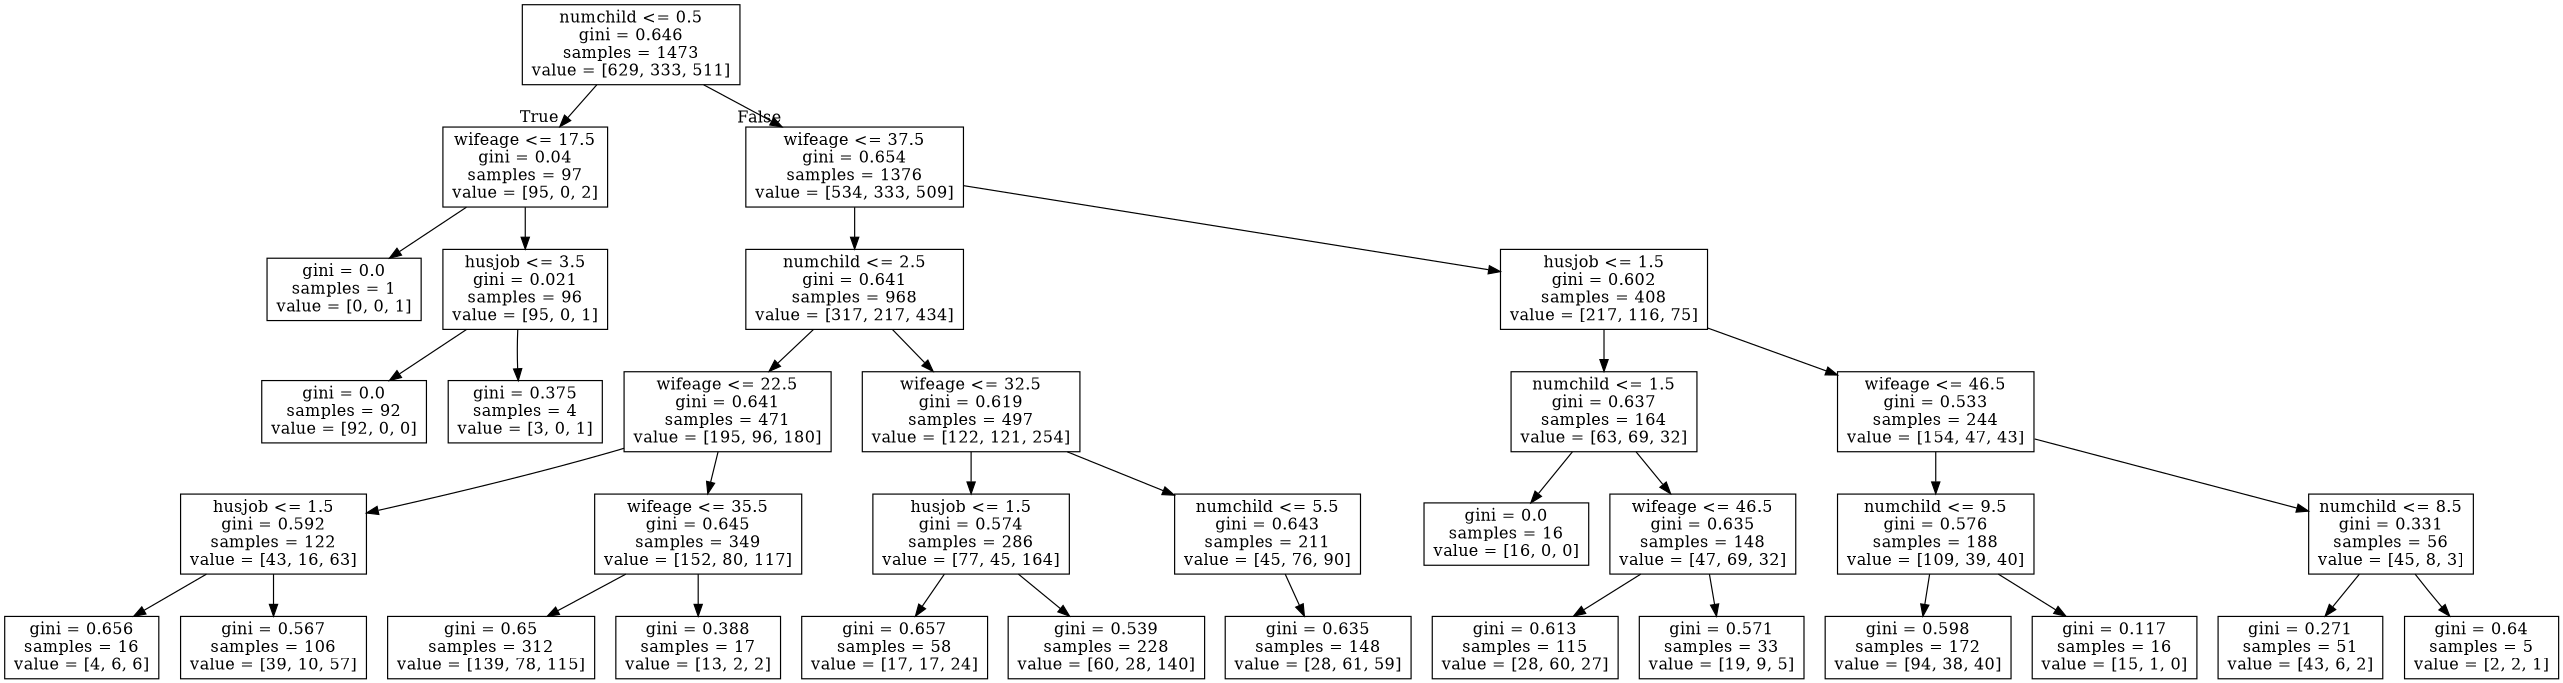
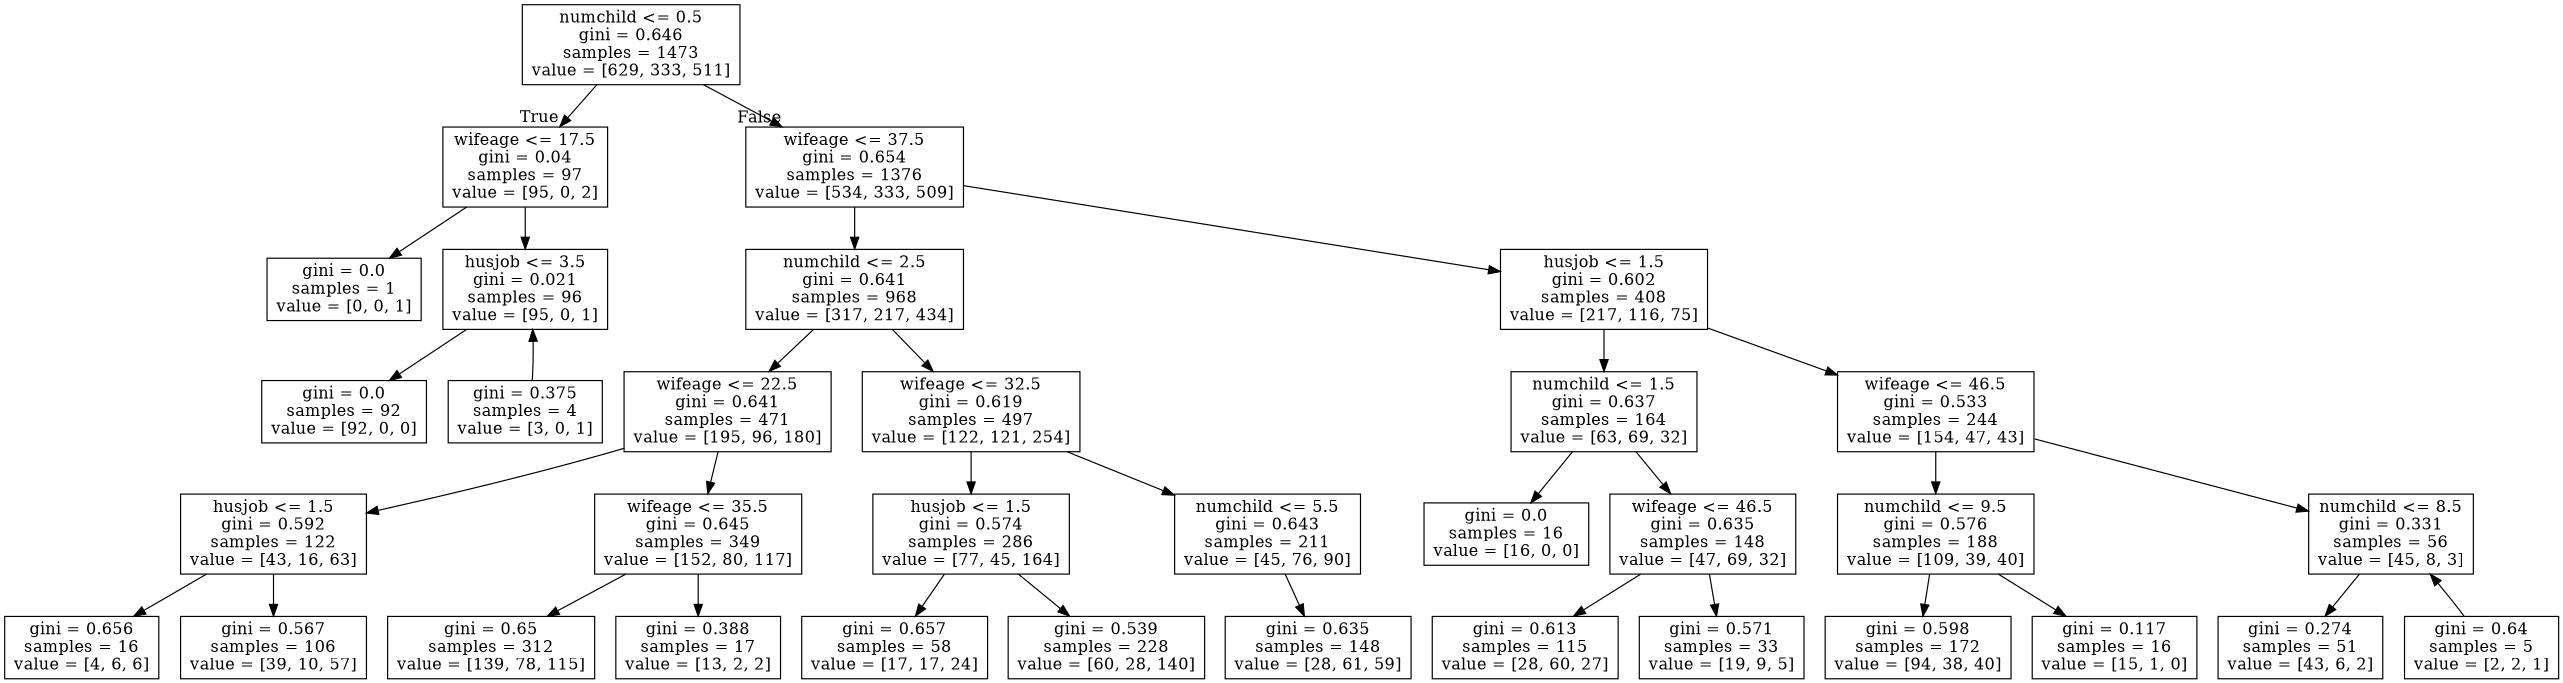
  digraph {
    node [shape=box]
    n1 [label="numchild <= 0.5\ngini = 0.646\nsamples = 1473\nvalue = [629, 333, 511]"]
    n2 [label="wifeage <= 17.5\ngini = 0.04\nsamples = 97\nvalue = [95, 0, 2]"]
    n3 [label="wifeage <= 37.5\ngini = 0.654\nsamples = 1376\nvalue = [534, 333, 509]"]
    n4 [label="gini = 0.0\nsamples = 1\nvalue = [0, 0, 1]"]
    n5 [label="husjob <= 3.5\ngini = 0.021\nsamples = 96\nvalue = [95, 0, 1]"]
    n6 [label="numchild <= 2.5\ngini = 0.641\nsamples = 968\nvalue = [317, 217, 434]"]
    n7 [label="husjob <= 1.5\ngini = 0.602\nsamples = 408\nvalue = [217, 116, 75]"]
    n8 [label="gini = 0.0\nsamples = 92\nvalue = [92, 0, 0]"]
    n9 [label="gini = 0.375\nsamples = 4\nvalue = [3, 0, 1]"]
    n10 [label="wifeage <= 22.5\ngini = 0.641\nsamples = 471\nvalue = [195, 96, 180]"]
    n11 [label="wifeage <= 32.5\ngini = 0.619\nsamples = 497\nvalue = [122, 121, 254]"]
    n12 [label="numchild <= 1.5\ngini = 0.637\nsamples = 164\nvalue = [63, 69, 32]"]
    n13 [label="wifeage <= 46.5\ngini = 0.533\nsamples = 244\nvalue = [154, 47, 43]"]
    n14 [label="husjob <= 1.5\ngini = 0.592\nsamples = 122\nvalue = [43, 16, 63]"]
    n15 [label="wifeage <= 35.5\ngini = 0.645\nsamples = 349\nvalue = [152, 80, 117]"]
    n16 [label="husjob <= 1.5\ngini = 0.574\nsamples = 286\nvalue = [77, 45, 164]"]
    n17 [label="numchild <= 5.5\ngini = 0.643\nsamples = 211\nvalue = [45, 76, 90]"]
    n18 [label="gini = 0.656\nsamples = 16\nvalue = [4, 6, 6]"]
    n19 [label="gini = 0.567\nsamples = 106\nvalue = [39, 10, 57]"]
    n20 [label="gini = 0.65\nsamples = 312\nvalue = [139, 78, 115]"]
    n21 [label="gini = 0.388\nsamples = 17\nvalue = [13, 2, 2]"]
    n22 [label="gini = 0.657\nsamples = 58\nvalue = [17, 17, 24]"]
    n23 [label="gini = 0.539\nsamples = 228\nvalue = [60, 28, 140]"]
    n24 [label="gini = 0.635\nsamples = 148\nvalue = [28, 61, 59]"]
    n25 [label="gini = 0.0\nsamples = 16\nvalue = [16, 0, 0]"]
    n26 [label="wifeage <= 46.5\ngini = 0.635\nsamples = 148\nvalue = [47, 69, 32]"]
    n27 [label="numchild <= 9.5\ngini = 0.576\nsamples = 188\nvalue = [109, 39, 40]"]
    n28 [label="numchild <= 8.5\ngini = 0.331\nsamples = 56\nvalue = [45, 8, 3]"]
    n29 [label="gini = 0.613\nsamples = 115\nvalue = [28, 60, 27]"]
    n30 [label="gini = 0.571\nsamples = 33\nvalue = [19, 9, 5]"]
    n31 [label="gini = 0.598\nsamples = 172\nvalue = [94, 38, 40]"]
    n32 [label="gini = 0.117\nsamples = 16\nvalue = [15, 1, 0]"]
-   n33 [label="gini = 0.271\nsamples = 51\nvalue = [43, 6, 2]"]
+   n33 [label="gini = 0.274\nsamples = 51\nvalue = [43, 6, 2]"]
    n34 [label="gini = 0.64\nsamples = 5\nvalue = [2, 2, 1]"]
    n1 -> n2 [headlabel=True labelangle=45 labeldistance=2.5]
    n1 -> n3 [headlabel=False labelangle=-45 labeldistance=2.5]
    n2 -> n4
    n2 -> n5
    n3 -> n6
    n3 -> n7
    n5 -> n8
-   n5 -> n9
+   n9 -> n5
    n6 -> n10
    n6 -> n11
    n7 -> n12
    n7 -> n13
    n10 -> n14
    n10 -> n15
    n11 -> n16
    n11 -> n17
    n12 -> n25
    n12 -> n26
    n13 -> n27
    n13 -> n28
    n14 -> n18
    n14 -> n19
    n15 -> n20
    n15 -> n21
    n16 -> n22
    n16 -> n23
    n17 -> n24
    n26 -> n29
    n26 -> n30
    n27 -> n31
    n27 -> n32
    n28 -> n33
-   n28 -> n34
+   n34 -> n28
  }
